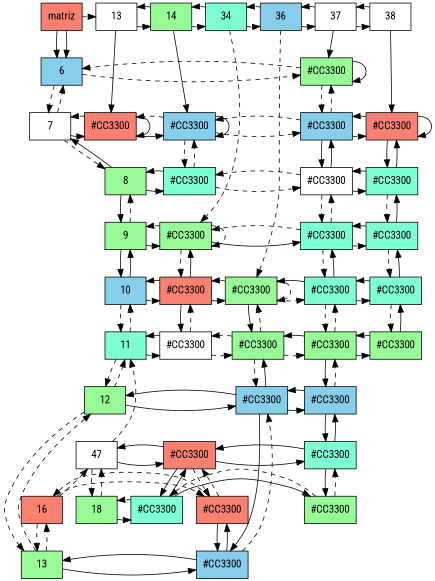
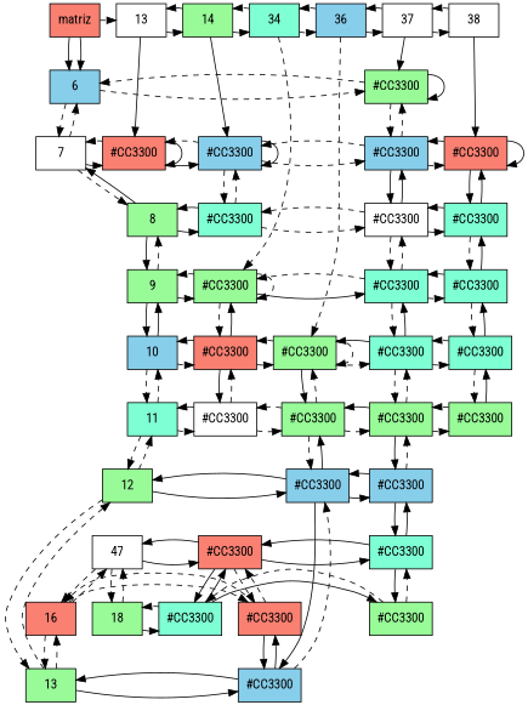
  digraph {
    fontname="Roboto Condensed"
    node [fillcolor=palegreen fontname="Roboto Condensed" shape=box style=filled]
    edge [fontname="Roboto Condensed" style=dashed]
    matriz [fillcolor=salmon]
    n2 [fillcolor=white label=13]
    n3 [label=14]
    n4 [fillcolor=aquamarine label=34]
    n5 [fillcolor=skyblue label=36]
    n6 [fillcolor=white label=37]
    n7 [fillcolor=white label=38]
    n8 [fillcolor=skyblue label=6]
    n9 [label="#CC3300"]
    n10 [fillcolor=white label=7]
    n11 [fillcolor=salmon label="#CC3300"]
    n12 [fillcolor=skyblue label="#CC3300"]
    n13 [fillcolor=skyblue label="#CC3300"]
    n14 [fillcolor=salmon label="#CC3300"]
    n15 [label=8]
    n16 [fillcolor=aquamarine label="#CC3300"]
    n17 [fillcolor=white label="#CC3300"]
    n18 [fillcolor=aquamarine label="#CC3300"]
    n19 [label=9]
    n20 [label="#CC3300"]
    n21 [fillcolor=aquamarine label="#CC3300"]
    n22 [fillcolor=aquamarine label="#CC3300"]
    n23 [fillcolor=skyblue label=10]
    n24 [fillcolor=salmon label="#CC3300"]
    n25 [label="#CC3300"]
    n26 [fillcolor=aquamarine label="#CC3300"]
    n27 [fillcolor=aquamarine label="#CC3300"]
    n28 [fillcolor=aquamarine label=11]
    n29 [fillcolor=white label="#CC3300"]
    n30 [label="#CC3300"]
    n31 [label="#CC3300"]
    n32 [label="#CC3300"]
    n33 [label=12]
    n34 [fillcolor=skyblue label="#CC3300"]
    n35 [fillcolor=skyblue label="#CC3300"]
    n36 [label=13]
    n37 [fillcolor=skyblue label="#CC3300"]
    n38 [fillcolor=salmon label=16]
    n39 [fillcolor=salmon label="#CC3300"]
    n40 [fillcolor=white label=47]
    n41 [fillcolor=salmon label="#CC3300"]
    n42 [fillcolor=aquamarine label="#CC3300"]
    n43 [label=18]
    n44 [fillcolor=aquamarine label="#CC3300"]
    n45 [label="#CC3300"]
    subgraph sub_1 {
      rank=min
      matriz
      n2
      n3
      n4
      n5
      n6
      n7
    }
    subgraph sub_2 {
      rank=same
      n8
      n9
    }
    subgraph sub_3 {
      rank=same
      n10
      n11
      n12
      n13
      n14
    }
    subgraph sub_4 {
      rank=same
      n15
      n16
      n17
      n18
    }
    subgraph sub_5 {
      rank=same
      n19
      n20
      n21
      n22
    }
    subgraph sub_6 {
      rank=same
      n23
      n24
      n25
      n26
      n27
    }
    subgraph sub_7 {
      rank=same
      n28
      n29
      n30
      n31
      n32
    }
    subgraph sub_8 {
      rank=same
      n33
      n34
      n35
    }
    subgraph sub_9 {
      rank=same
      n36
      n37
    }
    subgraph sub_10 {
      rank=same
      n38
      n39
    }
    subgraph sub_11 {
      rank=same
      n40
      n41
      n42
    }
    subgraph sub_12 {
      rank=same
      n43
      n44
      n45
    }
    matriz -> n2
    matriz -> n8 [rankdir=UD style=solid]
    matriz -> n8 [rankdir=UD style=solid]
    n2 -> n3 [style=solid]
    n2 -> n11 [rankdir=UD style=solid]
    n3 -> n2 [style=solid]
    n3 -> n4 [style=solid]
    n3 -> n12 [rankdir=UD style=solid]
    n4 -> n3
    n4 -> n5
    n4 -> n20 [rankdir=UD]
    n5 -> n4
    n5 -> n6 [style=solid]
    n5 -> n25 [rankdir=UD]
    n6 -> n5 [style=solid]
    n6 -> n7
    n6 -> n9 [rankdir=UD style=solid]
    n7 -> n6
    n7 -> n14 [rankdir=UD style=solid]
    n8 -> n9
    n8 -> n10 [rankdir=UD]
    n9 -> n8
    n9 -> n9 [style=solid]
    n9 -> n13 [rankdir=UD]
    n10 -> n8
    n10 -> n11 [style=solid]
    n10 -> n15 [rankdir=UD]
    n11 -> n10
    n11 -> n11 [style=solid]
    n11 -> n12 [style=solid]
    n12 -> n11
    n12 -> n12 [style=solid]
    n12 -> n13
    n12 -> n16 [rankdir=UD]
    n13 -> n9
    n13 -> n12
    n13 -> n14
    n13 -> n17 [rankdir=UD style=solid]
    n14 -> n13 [style=solid]
    n14 -> n14 [style=solid]
    n14 -> n18 [rankdir=UD style=solid]
    n15 -> n10 [style=solid]
    n15 -> n16 [style=solid]
    n15 -> n19 [rankdir=UD style=solid]
    n16 -> n12
    n16 -> n15 [style=solid]
    n16 -> n17
    n17 -> n13 [style=solid]
    n17 -> n16
    n17 -> n18 [style=solid]
    n17 -> n21 [rankdir=UD]
    n18 -> n14 [style=solid]
    n18 -> n17 [style=solid]
    n18 -> n22 [rankdir=UD]
    n19 -> n15
    n19 -> n20 [style=solid]
    n19 -> n23 [rankdir=UD style=solid]
    n20 -> n19
    n20 -> n20
    n20 -> n21 [style=solid]
    n20 -> n24 [rankdir=UD]
    n21 -> n17
    n21 -> n20
    n21 -> n22
    n21 -> n26 [rankdir=UD]
    n22 -> n18 [style=solid]
    n22 -> n21 [style=solid]
    n22 -> n27 [rankdir=UD]
    n23 -> n19 [style=solid]
    n23 -> n24
    n23 -> n28 [rankdir=UD]
    n24 -> n20 [style=solid]
    n24 -> n23 [style=solid]
    n24 -> n25 [style=solid]
    n24 -> n29 [rankdir=UD style=solid]
    n25 -> n24
    n25 -> n25
    n25 -> n26
    n25 -> n30 [rankdir=UD style=solid]
    n26 -> n21 [style=solid]
    n26 -> n25 [style=solid]
    n26 -> n27
    n26 -> n31 [rankdir=UD]
    n27 -> n22 [style=solid]
    n27 -> n26
    n27 -> n32 [rankdir=UD]
    n28 -> n23
    n28 -> n29
    n28 -> n33 [rankdir=UD]
    n29 -> n24
    n29 -> n28 [style=solid]
    n29 -> n30
    n30 -> n25
    n30 -> n29
    n30 -> n31
    n30 -> n34 [rankdir=UD]
    n31 -> n26
    n31 -> n30 [style=solid]
    n31 -> n32
    n31 -> n35 [rankdir=UD style=solid]
    n32 -> n27 [style=solid]
    n32 -> n31
    n33 -> n28
    n33 -> n34 [style=solid]
    n33 -> n36 [rankdir=UD]
    n34 -> n30 [style=solid]
    n34 -> n33 [style=solid]
    n34 -> n35 [style=solid]
    n34 -> n37 [rankdir=UD style=solid]
    n35 -> n31
    n35 -> n34 [style=solid]
    n35 -> n42 [rankdir=UD style=solid]
    n36 -> n33
    n36 -> n37 [style=solid]
    n36 -> n38 [rankdir=UD]
    n37 -> n34
    n37 -> n36 [style=solid]
    n37 -> n39 [rankdir=UD style=solid]
    n38 -> n36
    n38 -> n39
    n38 -> n40 [rankdir=UD]
    n39 -> n37 [style=solid]
    n39 -> n38
    n39 -> n41 [rankdir=UD]
-   n40 -> n28
+   n40 -> n38
    n40 -> n41 [style=solid]
    n40 -> n43 [rankdir=UD]
    n41 -> n39
    n41 -> n40 [style=solid]
    n41 -> n42 [style=solid]
    n41 -> n44 [rankdir=UD style=solid]
    n42 -> n35 [style=solid]
    n42 -> n41 [style=solid]
    n42 -> n45 [rankdir=UD style=solid]
    n43 -> n40
    n43 -> n44 [style=solid]
    n44 -> n41 [style=solid]
    n44 -> n43
    n44 -> n45 [style=solid]
    n45 -> n42
    n45 -> n44
  }
